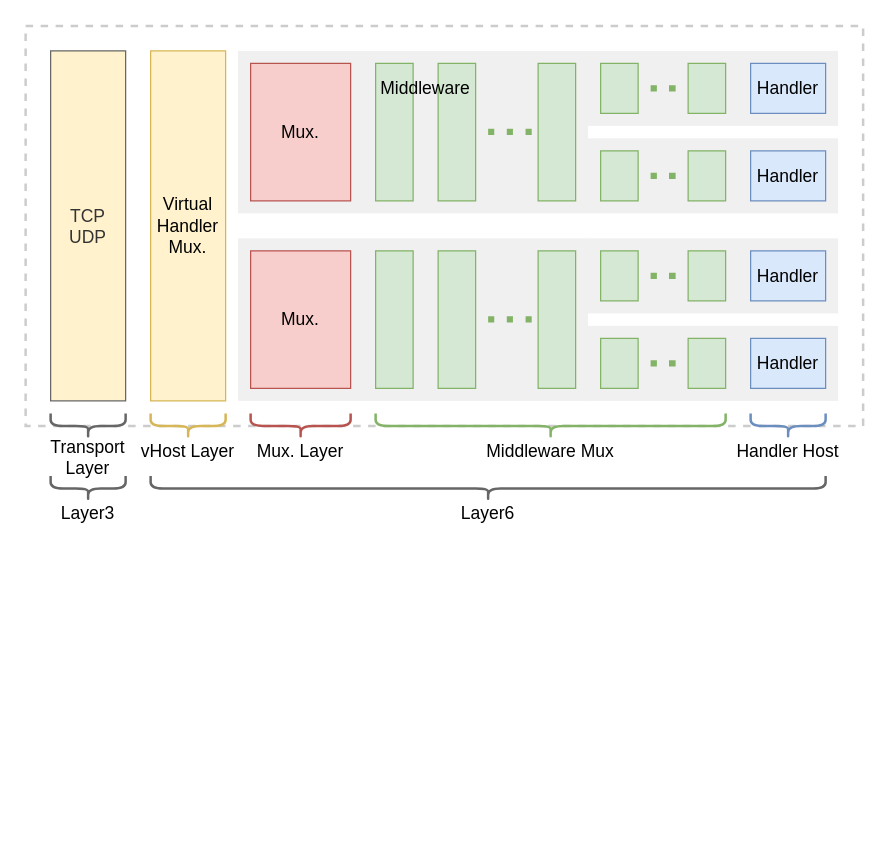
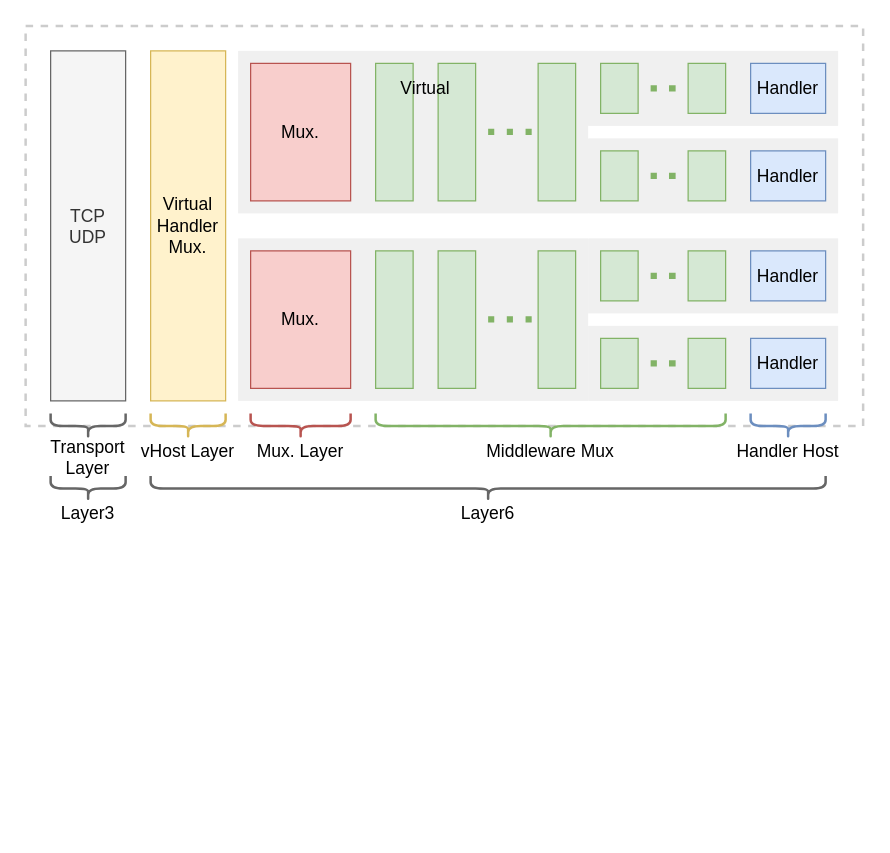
  <mxCell id="0" />
  <mxCell id="1" parent="0" />
  <mxCell id="2" value="" style="rounded=0;whiteSpace=wrap;html=1;strokeWidth=2;strokeColor=#CCCCCC;dashed=1;snapToPoint=1;" parent="1" vertex="1"><mxGeometry x="20" y="20" width="670" height="320" as="geometry" /></mxCell>
  <mxCell id="3" value="" style="rounded=0;whiteSpace=wrap;html=1;strokeColor=none;fillColor=#F0F0F0;fontColor=#333333;dashed=1;strokeWidth=0;dashPattern=1 2;snapToPoint=1;" parent="1" vertex="1"><mxGeometry x="190" y="190" width="280" height="130" as="geometry" /></mxCell>
  <mxCell id="4" value="" style="rounded=0;whiteSpace=wrap;html=1;strokeColor=none;fillColor=#F0F0F0;fontColor=#333333;dashed=1;strokeWidth=0;dashPattern=1 2;snapToPoint=1;" parent="1" vertex="1"><mxGeometry x="470" y="110" width="200" height="60" as="geometry" /></mxCell>
  <mxCell id="5" value="" style="rounded=0;whiteSpace=wrap;html=1;strokeColor=none;fillColor=#F0F0F0;fontColor=#333333;dashed=1;strokeWidth=0;dashPattern=1 2;snapToPoint=1;" parent="1" vertex="1"><mxGeometry x="470" y="40" width="200" height="60" as="geometry" /></mxCell>
  <mxCell id="6" value="" style="rounded=0;whiteSpace=wrap;html=1;strokeColor=none;fillColor=#F0F0F0;fontColor=#333333;dashed=1;strokeWidth=0;dashPattern=1 2;snapToPoint=1;" parent="1" vertex="1"><mxGeometry x="190" y="40" width="280" height="130" as="geometry" /></mxCell>
- <mxCell id="7" value="TCP&lt;br&gt;UDP" style="rounded=0;whiteSpace=wrap;html=1;fontSize=14;strokeColor=#666666;fontColor=#333333;fillColor=#fff2cc;snapToPoint=1;" parent="1" vertex="1"><mxGeometry x="40" y="40" width="60" height="280" as="geometry" /></mxCell>
+ <mxCell id="7" value="TCP&lt;br&gt;UDP" style="rounded=0;whiteSpace=wrap;html=1;fontSize=14;strokeColor=#666666;fontColor=#333333;fillColor=#f5f5f5;snapToPoint=1;" parent="1" vertex="1"><mxGeometry x="40" y="40" width="60" height="280" as="geometry" /></mxCell>
  <mxCell id="8" value="Virtual&lt;br&gt;Handler&lt;br&gt;Mux." style="rounded=0;whiteSpace=wrap;html=1;fontSize=14;strokeColor=#d6b656;fillColor=#fff2cc;snapToPoint=1;" parent="1" vertex="1"><mxGeometry x="120" y="40" width="60" height="280" as="geometry" /></mxCell>
  <mxCell id="9" value="Mux." style="rounded=0;whiteSpace=wrap;html=1;fontSize=14;strokeColor=#b85450;fillColor=#f8cecc;snapToPoint=1;" parent="1" vertex="1"><mxGeometry x="200" y="50" width="80" height="110" as="geometry" /></mxCell>
  <mxCell id="10" value="Mux." style="rounded=0;whiteSpace=wrap;html=1;fontSize=14;strokeColor=#b85450;fillColor=#f8cecc;snapToPoint=1;" parent="1" vertex="1"><mxGeometry x="200" y="200" width="80" height="110" as="geometry" /></mxCell>
  <mxCell id="11" value="" style="rounded=0;whiteSpace=wrap;html=1;fillColor=#d5e8d4;strokeColor=#82b366;snapToPoint=1;" parent="1" vertex="1"><mxGeometry x="300" y="50" width="30" height="110" as="geometry" /></mxCell>
  <mxCell id="12" value="" style="rounded=0;whiteSpace=wrap;html=1;fillColor=#d5e8d4;strokeColor=#82b366;snapToPoint=1;" parent="1" vertex="1"><mxGeometry x="350" y="50" width="30" height="110" as="geometry" /></mxCell>
  <mxCell id="13" value="" style="rounded=0;whiteSpace=wrap;html=1;fillColor=#d5e8d4;strokeColor=#82b366;snapToPoint=1;" parent="1" vertex="1"><mxGeometry x="430" y="50" width="30" height="110" as="geometry" /></mxCell>
  <mxCell id="14" value="" style="rounded=0;whiteSpace=wrap;html=1;fillColor=#d5e8d4;strokeColor=#82b366;snapToPoint=1;" parent="1" vertex="1"><mxGeometry x="480" y="50" width="30" height="40" as="geometry" /></mxCell>
  <mxCell id="15" value="" style="endArrow=none;dashed=1;html=1;strokeWidth=5;orthogonalLoop=0;dashPattern=1 2;curved=1;fillColor=#d5e8d4;strokeColor=#82b366;snapToPoint=1;" parent="1" edge="1"><mxGeometry width="50" height="50" relative="1" as="geometry"><mxPoint x="390" y="104.76" as="sourcePoint" /><mxPoint x="430" y="104.76" as="targetPoint" /></mxGeometry></mxCell>
  <mxCell id="16" value="Handler" style="rounded=0;whiteSpace=wrap;html=1;fillColor=#dae8fc;strokeColor=#6c8ebf;snapToPoint=1;fontSize=14;" parent="1" vertex="1"><mxGeometry x="600" y="50" width="60" height="40" as="geometry" /></mxCell>
  <mxCell id="17" value="" style="rounded=0;whiteSpace=wrap;html=1;fillColor=#d5e8d4;strokeColor=#82b366;snapToPoint=1;" parent="1" vertex="1"><mxGeometry x="550" y="50" width="30" height="40" as="geometry" /></mxCell>
  <mxCell id="18" value="" style="endArrow=none;dashed=1;html=1;strokeWidth=5;orthogonalLoop=0;dashPattern=1 2;curved=1;fillColor=#d5e8d4;strokeColor=#82b366;snapToPoint=1;" parent="1" edge="1"><mxGeometry width="50" height="50" relative="1" as="geometry"><mxPoint x="520" y="70" as="sourcePoint" /><mxPoint x="540" y="70" as="targetPoint" /></mxGeometry></mxCell>
  <mxCell id="19" value="" style="rounded=0;whiteSpace=wrap;html=1;fillColor=#d5e8d4;strokeColor=#82b366;snapToPoint=1;" parent="1" vertex="1"><mxGeometry x="480" y="120" width="30" height="40" as="geometry" /></mxCell>
  <mxCell id="20" value="" style="endArrow=none;dashed=1;html=1;strokeWidth=5;orthogonalLoop=0;dashPattern=1 2;curved=1;fillColor=#d5e8d4;strokeColor=#82b366;snapToPoint=1;" parent="1" edge="1"><mxGeometry width="50" height="50" relative="1" as="geometry"><mxPoint x="520" y="140" as="sourcePoint" /><mxPoint x="540" y="140" as="targetPoint" /></mxGeometry></mxCell>
  <mxCell id="21" value="" style="rounded=0;whiteSpace=wrap;html=1;fillColor=#d5e8d4;strokeColor=#82b366;snapToPoint=1;" parent="1" vertex="1"><mxGeometry x="550" y="120" width="30" height="40" as="geometry" /></mxCell>
  <mxCell id="22" value="Handler" style="rounded=0;whiteSpace=wrap;html=1;fillColor=#dae8fc;strokeColor=#6c8ebf;snapToPoint=1;fontSize=14;" parent="1" vertex="1"><mxGeometry x="600" y="120" width="60" height="40" as="geometry" /></mxCell>
  <mxCell id="23" value="" style="rounded=0;whiteSpace=wrap;html=1;strokeColor=none;fillColor=#F0F0F0;fontColor=#333333;dashed=1;strokeWidth=0;dashPattern=1 2;snapToPoint=1;" parent="1" vertex="1"><mxGeometry x="470" y="260" width="200" height="60" as="geometry" /></mxCell>
  <mxCell id="24" value="" style="rounded=0;whiteSpace=wrap;html=1;strokeColor=none;fillColor=#F0F0F0;fontColor=#333333;dashed=1;strokeWidth=0;dashPattern=1 2;snapToPoint=1;" parent="1" vertex="1"><mxGeometry x="470" y="190" width="200" height="60" as="geometry" /></mxCell>
  <mxCell id="25" value="" style="rounded=0;whiteSpace=wrap;html=1;fillColor=#d5e8d4;strokeColor=#82b366;snapToPoint=1;" parent="1" vertex="1"><mxGeometry x="480" y="200" width="30" height="40" as="geometry" /></mxCell>
  <mxCell id="26" value="Handler" style="rounded=0;whiteSpace=wrap;html=1;fillColor=#dae8fc;strokeColor=#6c8ebf;snapToPoint=1;fontSize=14;" parent="1" vertex="1"><mxGeometry x="600" y="200" width="60" height="40" as="geometry" /></mxCell>
  <mxCell id="27" value="" style="rounded=0;whiteSpace=wrap;html=1;fillColor=#d5e8d4;strokeColor=#82b366;snapToPoint=1;" parent="1" vertex="1"><mxGeometry x="550" y="200" width="30" height="40" as="geometry" /></mxCell>
  <mxCell id="28" value="" style="endArrow=none;dashed=1;html=1;strokeWidth=5;orthogonalLoop=0;dashPattern=1 2;curved=1;fillColor=#d5e8d4;strokeColor=#82b366;snapToPoint=1;" parent="1" edge="1"><mxGeometry width="50" height="50" relative="1" as="geometry"><mxPoint x="520" y="220" as="sourcePoint" /><mxPoint x="540" y="220" as="targetPoint" /></mxGeometry></mxCell>
  <mxCell id="29" value="" style="rounded=0;whiteSpace=wrap;html=1;fillColor=#d5e8d4;strokeColor=#82b366;snapToPoint=1;" parent="1" vertex="1"><mxGeometry x="480" y="270" width="30" height="40" as="geometry" /></mxCell>
  <mxCell id="30" value="" style="endArrow=none;dashed=1;html=1;strokeWidth=5;orthogonalLoop=0;dashPattern=1 2;curved=1;fillColor=#d5e8d4;strokeColor=#82b366;snapToPoint=1;" parent="1" edge="1"><mxGeometry width="50" height="50" relative="1" as="geometry"><mxPoint x="520" y="290" as="sourcePoint" /><mxPoint x="540" y="290" as="targetPoint" /></mxGeometry></mxCell>
  <mxCell id="31" value="" style="rounded=0;whiteSpace=wrap;html=1;fillColor=#d5e8d4;strokeColor=#82b366;snapToPoint=1;" parent="1" vertex="1"><mxGeometry x="550" y="270" width="30" height="40" as="geometry" /></mxCell>
  <mxCell id="32" value="Handler" style="rounded=0;whiteSpace=wrap;html=1;fillColor=#dae8fc;strokeColor=#6c8ebf;snapToPoint=1;fontSize=14;" parent="1" vertex="1"><mxGeometry x="600" y="270" width="60" height="40" as="geometry" /></mxCell>
  <mxCell id="33" value="" style="shape=curlyBracket;whiteSpace=wrap;html=1;rounded=1;flipH=1;fontFamily=Helvetica;fontSize=23;strokeColor=#666666;strokeWidth=2;fillColor=#f5f5f5;rotation=90;fontColor=#333333;" parent="1" vertex="1"><mxGeometry x="60" y="360" width="20" height="60" as="geometry" /></mxCell>
  <mxCell id="34" value="" style="shape=curlyBracket;whiteSpace=wrap;html=1;rounded=1;flipH=1;fontFamily=Helvetica;fontSize=23;strokeColor=#666666;strokeWidth=2;fillColor=#f5f5f5;rotation=90;fontColor=#333333;" parent="1" vertex="1"><mxGeometry x="380" y="120" width="20" height="540" as="geometry" /></mxCell>
  <mxCell id="35" value="Layer3" style="text;html=1;strokeColor=none;fillColor=none;align=center;verticalAlign=middle;whiteSpace=wrap;rounded=0;fontFamily=Helvetica;fontSize=14;" parent="1" vertex="1"><mxGeometry x="40" y="400" width="60" height="20" as="geometry" /></mxCell>
  <mxCell id="36" value="Layer6" style="text;html=1;strokeColor=none;fillColor=none;align=center;verticalAlign=middle;whiteSpace=wrap;rounded=0;fontFamily=Helvetica;fontSize=14;" parent="1" vertex="1"><mxGeometry x="360" y="400" width="60" height="20" as="geometry" /></mxCell>
- <mxCell id="37" value="Middleware" style="text;html=1;strokeColor=none;fillColor=none;align=center;verticalAlign=middle;whiteSpace=wrap;rounded=0;fontFamily=Helvetica;fontSize=14;" parent="1" vertex="1"><mxGeometry x="300" y="60" width="80" height="20" as="geometry" /></mxCell>
+ <mxCell id="37" value="Virtual" style="text;html=1;strokeColor=none;fillColor=none;align=center;verticalAlign=middle;whiteSpace=wrap;rounded=0;fontFamily=Helvetica;fontSize=14;" parent="1" vertex="1"><mxGeometry x="300" y="60" width="80" height="20" as="geometry" /></mxCell>
  <mxCell id="38" value="" style="shape=curlyBracket;whiteSpace=wrap;html=1;rounded=1;flipH=1;fontFamily=Helvetica;fontSize=23;strokeColor=#666666;strokeWidth=2;fillColor=#f5f5f5;rotation=90;fontColor=#333333;" parent="1" vertex="1"><mxGeometry x="60" y="310" width="20" height="60" as="geometry" /></mxCell>
  <mxCell id="39" value="" style="shape=curlyBracket;whiteSpace=wrap;html=1;rounded=1;flipH=1;fontFamily=Helvetica;fontSize=23;strokeColor=#d6b656;strokeWidth=2;fillColor=#fff2cc;rotation=90;" parent="1" vertex="1"><mxGeometry x="140" y="310" width="20" height="60" as="geometry" /></mxCell>
  <mxCell id="40" value="" style="shape=curlyBracket;whiteSpace=wrap;html=1;rounded=1;flipH=1;fontFamily=Helvetica;fontSize=23;strokeColor=#b85450;strokeWidth=2;fillColor=#f8cecc;rotation=90;" parent="1" vertex="1"><mxGeometry x="230" y="300" width="20" height="80" as="geometry" /></mxCell>
  <mxCell id="41" value="" style="shape=curlyBracket;whiteSpace=wrap;html=1;rounded=1;flipH=1;fontFamily=Helvetica;fontSize=23;strokeColor=#82b366;strokeWidth=2;fillColor=#d5e8d4;rotation=90;" parent="1" vertex="1"><mxGeometry x="430" y="200" width="20" height="280" as="geometry" /></mxCell>
  <mxCell id="42" value="" style="shape=curlyBracket;whiteSpace=wrap;html=1;rounded=1;flipH=1;fontFamily=Helvetica;fontSize=23;strokeColor=#6c8ebf;strokeWidth=2;fillColor=#dae8fc;rotation=90;" parent="1" vertex="1"><mxGeometry x="620" y="310" width="20" height="60" as="geometry" /></mxCell>
  <mxCell id="43" value="Middleware Mux" style="text;html=1;strokeColor=none;fillColor=none;align=center;verticalAlign=middle;whiteSpace=wrap;rounded=0;fontFamily=Helvetica;fontSize=14;" parent="1" vertex="1"><mxGeometry x="370" y="350" width="140" height="20" as="geometry" /></mxCell>
  <mxCell id="44" value="Handler Host" style="text;html=1;strokeColor=none;fillColor=none;align=center;verticalAlign=middle;whiteSpace=wrap;rounded=0;fontFamily=Helvetica;fontSize=14;" parent="1" vertex="1"><mxGeometry x="580" y="350" width="100" height="20" as="geometry" /></mxCell>
  <mxCell id="45" value="Mux. Layer" style="text;html=1;strokeColor=none;fillColor=none;align=center;verticalAlign=middle;whiteSpace=wrap;rounded=0;fontFamily=Helvetica;fontSize=14;" parent="1" vertex="1"><mxGeometry x="190" y="350" width="100" height="20" as="geometry" /></mxCell>
  <mxCell id="46" value="vHost Layer" style="text;html=1;strokeColor=none;fillColor=none;align=center;verticalAlign=middle;whiteSpace=wrap;rounded=0;fontFamily=Helvetica;fontSize=14;" parent="1" vertex="1"><mxGeometry x="110" y="350" width="80" height="20" as="geometry" /></mxCell>
  <mxCell id="47" value="Transport Layer" style="text;html=1;strokeColor=none;fillColor=none;align=center;verticalAlign=middle;whiteSpace=wrap;rounded=0;fontFamily=Helvetica;fontSize=14;" parent="1" vertex="1"><mxGeometry x="30" y="350" width="80" height="30" as="geometry" /></mxCell>
  <mxCell id="48" value="" style="endArrow=none;dashed=1;html=1;strokeWidth=5;orthogonalLoop=0;dashPattern=1 2;curved=1;fillColor=#d5e8d4;strokeColor=#82b366;snapToPoint=1;" parent="1" edge="1"><mxGeometry width="50" height="50" relative="1" as="geometry"><mxPoint x="390" y="254.76" as="sourcePoint" /><mxPoint x="430" y="254.76" as="targetPoint" /></mxGeometry></mxCell>
  <mxCell id="49" value="" style="rounded=0;whiteSpace=wrap;html=1;fillColor=#d5e8d4;strokeColor=#82b366;snapToPoint=1;" parent="1" vertex="1"><mxGeometry x="430" y="200" width="30" height="110" as="geometry" /></mxCell>
  <mxCell id="50" value="" style="rounded=0;whiteSpace=wrap;html=1;fillColor=#d5e8d4;strokeColor=#82b366;snapToPoint=1;" parent="1" vertex="1"><mxGeometry x="350" y="200" width="30" height="110" as="geometry" /></mxCell>
  <mxCell id="51" value="" style="rounded=0;whiteSpace=wrap;html=1;fillColor=#d5e8d4;strokeColor=#82b366;snapToPoint=1;" parent="1" vertex="1"><mxGeometry x="300" y="200" width="30" height="110" as="geometry" /></mxCell>
